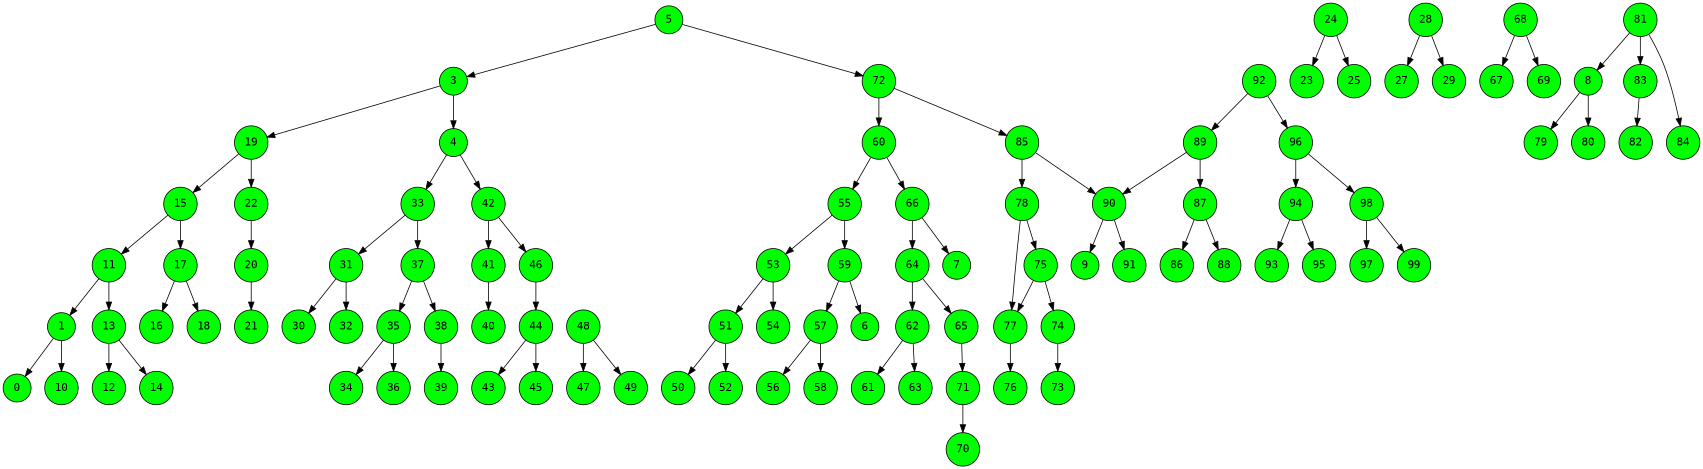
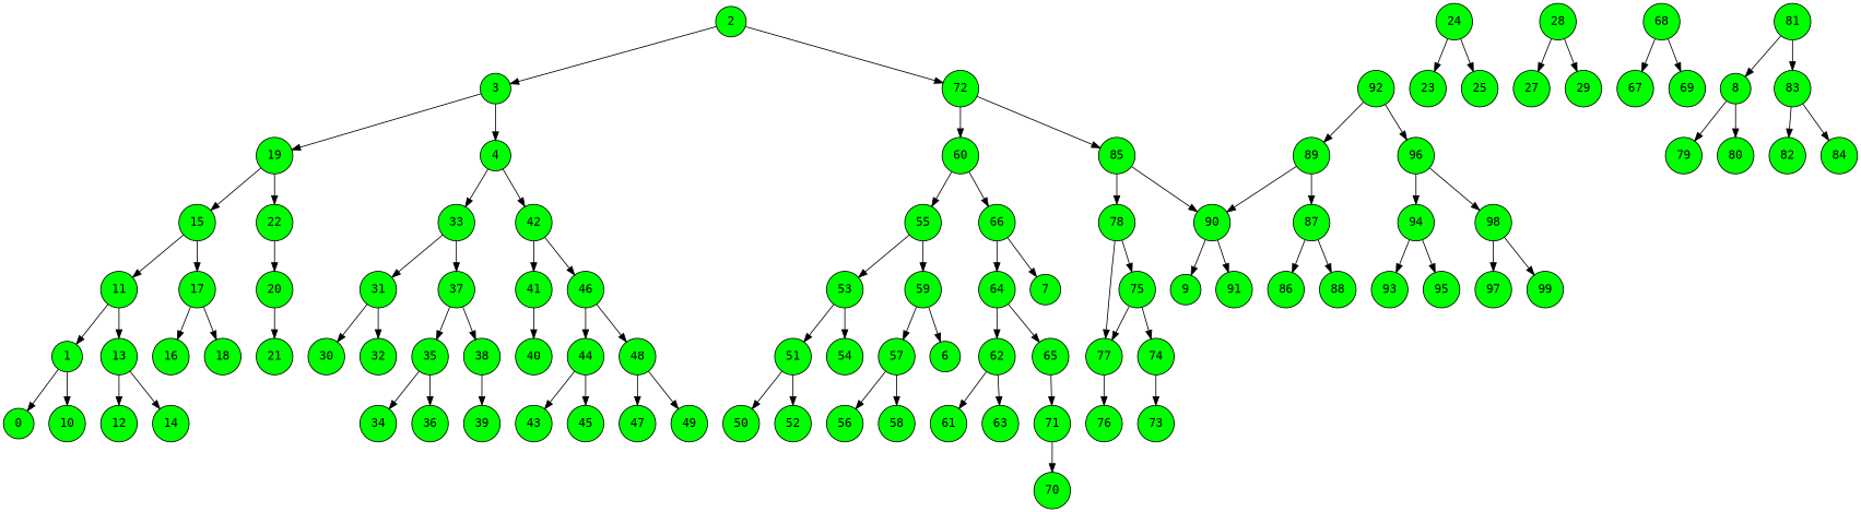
  digraph {
    fontname="DejaVu Sans Mono"
    node [fillcolor=green fontname="DejaVu Sans Mono" shape=circle style=filled]
    edge [fontname="DejaVu Sans Mono"]
-   5
+   5 [label=2]
    3
    72
    19
    4
    60
    85
    15
    22
    33
    42
    11
    17
    20
    1
    13
    16
    18
    0
    10
    12
    14
    21
    24
    23
    25
    28
    27
    29
    31
    37
    41
    46
    30
    32
    35
    38
    34
    36
    39
    40
    44
    48
    43
    45
    47
    49
    55
    66
    78
    90
    53
    59
    64
    7
    51
    54
    57
    6
    50
    52
    56
    58
    62
    65
    61
    63
    71
    68
    67
    69
    70
    75
    77
    92
    89
    96
    74
    81
    8
    83
    73
    76
    79
    80
    82
    84
    87
    94
    98
    86
    88
    9
    91
    93
    95
    97
    99
    5 -> 3
    5 -> 72
    3 -> 19
    3 -> 4
    72 -> 60
    72 -> 85
    19 -> 15
    19 -> 22
    4 -> 33
    4 -> 42
    60 -> 55
    60 -> 66
    85 -> 78
    85 -> 90
    15 -> 11
    15 -> 17
    22 -> 20
    33 -> 31
    33 -> 37
    42 -> 41
    42 -> 46
    11 -> 1
    11 -> 13
    17 -> 16
    17 -> 18
    20 -> 21
    1 -> 0
    1 -> 10
    13 -> 12
    13 -> 14
    24 -> 23
    24 -> 25
    28 -> 27
    28 -> 29
    31 -> 30
    31 -> 32
    37 -> 35
    37 -> 38
    41 -> 40
    46 -> 44
+   46 -> 48
    35 -> 34
    35 -> 36
    38 -> 39
    44 -> 43
    44 -> 45
    48 -> 47
    48 -> 49
    55 -> 53
    55 -> 59
    66 -> 64
    66 -> 7
    78 -> 75
    78 -> 77
    90 -> 9
    90 -> 91
    53 -> 51
    53 -> 54
    59 -> 57
    59 -> 6
    64 -> 62
    64 -> 65
    51 -> 50
    51 -> 52
    57 -> 56
    57 -> 58
    62 -> 61
    62 -> 63
    65 -> 71
    71 -> 70
    68 -> 67
    68 -> 69
    75 -> 77
    75 -> 74
    77 -> 76
    92 -> 89
    92 -> 96
    89 -> 90
    89 -> 87
    96 -> 94
    96 -> 98
    74 -> 73
    81 -> 8
    81 -> 83
    8 -> 79
    8 -> 80
    83 -> 82
-   81 -> 84
+   83 -> 84
    87 -> 86
    87 -> 88
    94 -> 93
    94 -> 95
    98 -> 97
    98 -> 99
  }
